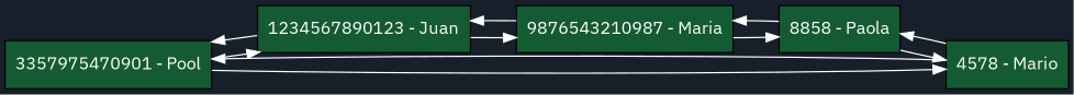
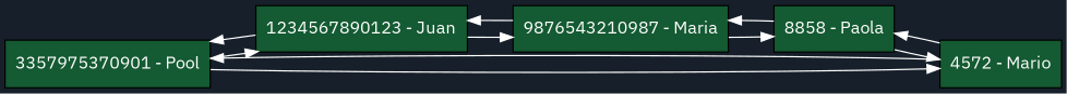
  digraph {
    bgcolor="#17202a"
    fontname="IBM Plex Sans"
    rankdir=LR
    node [fillcolor="#145a32" fontcolor=white fontname="IBM Plex Sans" shape=record style=filled]
    edge [color=white fontname="IBM Plex Sans"]
-   n1 [label="3357975470901 - Pool"]
+   n1 [label="3357975370901 - Pool"]
    n2 [label="1234567890123 -  Juan"]
-   n3 [label="4578 - Mario"]
+   n3 [label="4572 - Mario"]
    n4 [label="9876543210987 -  Maria"]
    n5 [label="8858 - Paola"]
    n1 -> n2
    n1 -> n3
    n2 -> n1
    n2 -> n4
    n3 -> n1
    n3 -> n5
    n4 -> n2
    n4 -> n5
    n5 -> n3
    n5 -> n4
  }
